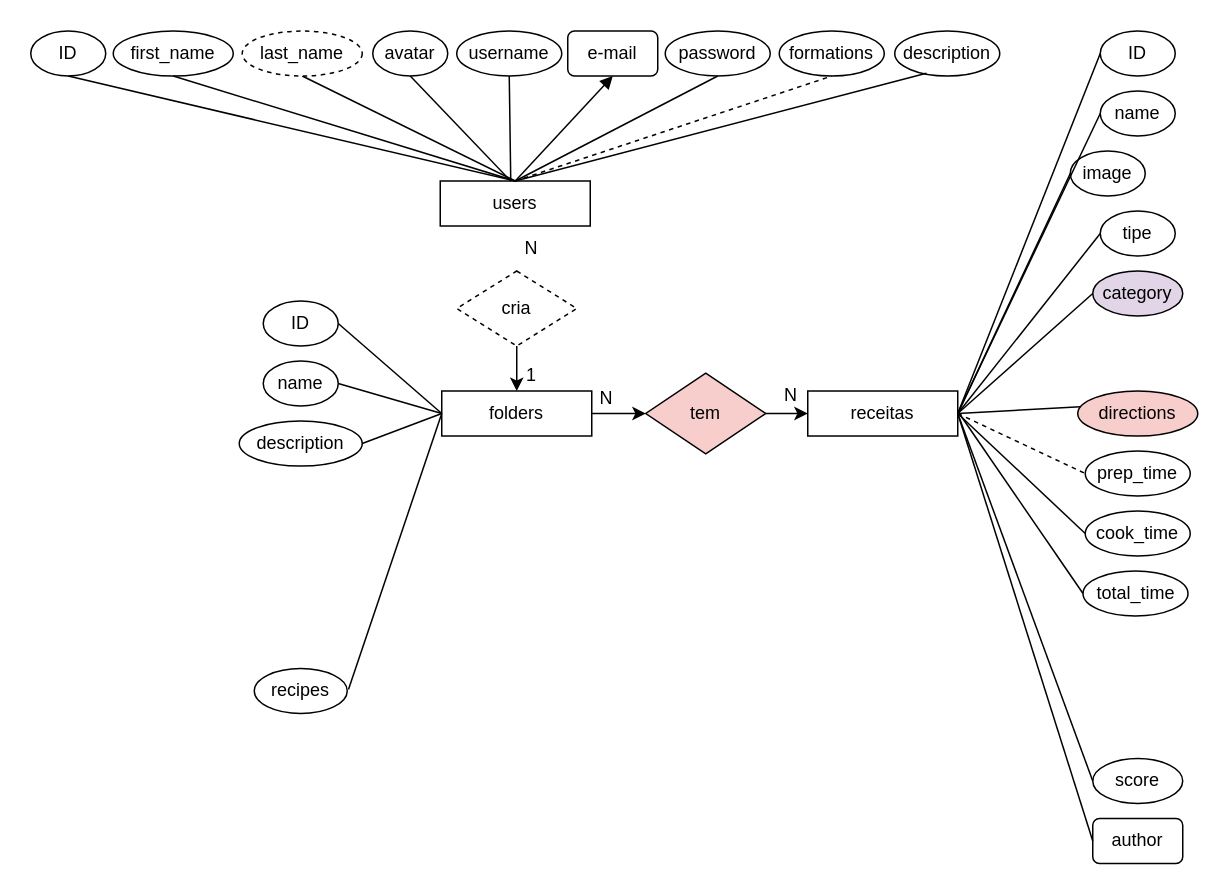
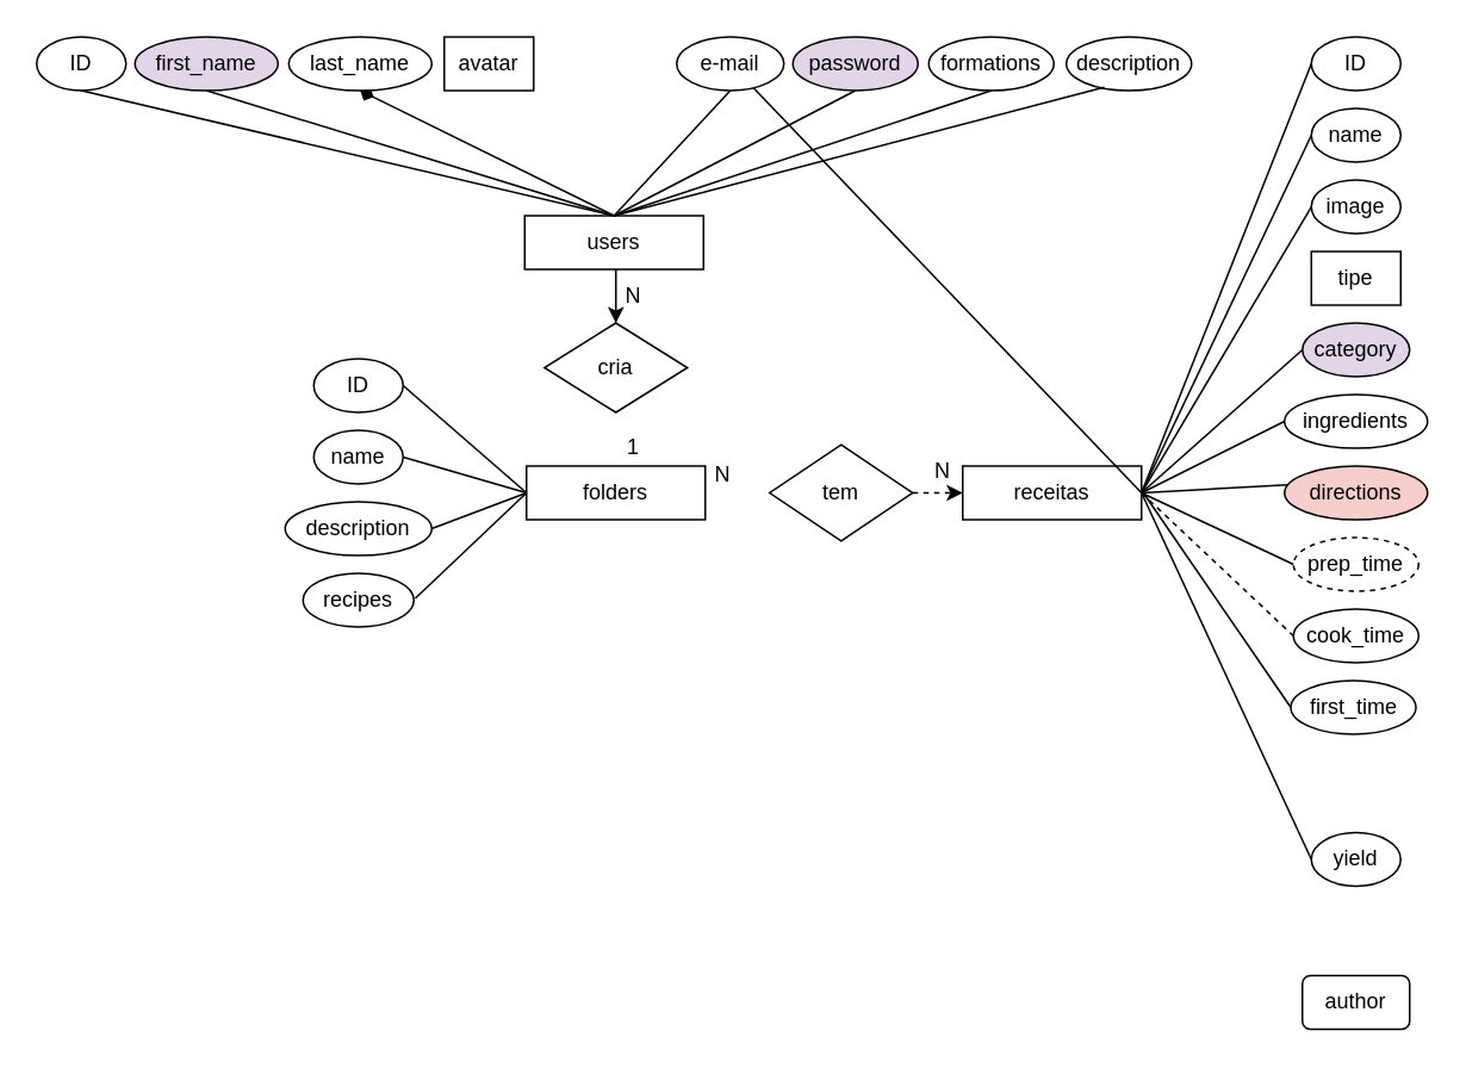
  <mxCell id="0" />
  <mxCell id="1" parent="0" />
+ <mxCell id="2" style="edgeStyle=orthogonalEdgeStyle;rounded=0;orthogonalLoop=1;jettySize=auto;html=1;exitX=0.5;exitY=1;exitDx=0;exitDy=0;entryX=0.5;entryY=0;entryDx=0;entryDy=0;" edge="1" parent="1" source="3" target="27"><mxGeometry relative="1" as="geometry" /></mxCell>
  <mxCell id="3" value="users" style="rounded=0;whiteSpace=wrap;html=1;" vertex="1" parent="1"><mxGeometry x="293" y="120" width="100" height="30" as="geometry" /></mxCell>
  <mxCell id="4" value="receitas" style="rounded=0;whiteSpace=wrap;html=1;" vertex="1" parent="1"><mxGeometry x="538" y="260.01" width="100" height="30" as="geometry" /></mxCell>
  <mxCell id="5" style="edgeStyle=orthogonalEdgeStyle;rounded=0;orthogonalLoop=1;jettySize=auto;html=1;exitX=0.75;exitY=0;exitDx=0;exitDy=0;" edge="1" parent="1" source="7"><mxGeometry relative="1" as="geometry"><mxPoint x="369.095" y="269.81" as="targetPoint" /></mxGeometry></mxCell>
- <mxCell id="6" value="" style="edgeStyle=orthogonalEdgeStyle;rounded=0;orthogonalLoop=1;jettySize=auto;html=1;" edge="1" parent="1" source="7" target="33"><mxGeometry relative="1" as="geometry" /></mxCell>
  <mxCell id="7" value="folders" style="rounded=0;whiteSpace=wrap;html=1;" vertex="1" parent="1"><mxGeometry x="294" y="260" width="100" height="30" as="geometry" /></mxCell>
  <mxCell id="8" value="ID" style="ellipse;whiteSpace=wrap;html=1;" vertex="1" parent="1"><mxGeometry x="20" y="20.02" width="50" height="30" as="geometry" /></mxCell>
- <mxCell id="9" value="first_name" style="ellipse;whiteSpace=wrap;html=1;" vertex="1" parent="1"><mxGeometry x="75" y="20.02" width="80" height="30" as="geometry" /></mxCell>
- <mxCell id="10" value="avatar" style="ellipse;whiteSpace=wrap;html=1;" vertex="1" parent="1"><mxGeometry x="248" y="20.02" width="50" height="30" as="geometry" /></mxCell>
+ <mxCell id="9" value="first_name" style="ellipse;whiteSpace=wrap;html=1;fillColor=#e1d5e7;" vertex="1" parent="1"><mxGeometry x="75" y="20.02" width="80" height="30" as="geometry" /></mxCell>
+ <mxCell id="10" value="avatar" style="whiteSpace=wrap;html=1;rounded=0;" vertex="1" parent="1"><mxGeometry x="248" y="20.02" width="50" height="30" as="geometry" /></mxCell>
+ <mxCell id="11" value="ingredients" style="ellipse;whiteSpace=wrap;html=1;" vertex="1" parent="1"><mxGeometry x="718" y="220.01" width="80" height="30" as="geometry" /></mxCell>
  <mxCell id="12" value="directions" style="ellipse;whiteSpace=wrap;html=1;fillColor=#f8cecc;" vertex="1" parent="1"><mxGeometry x="718" y="260.01" width="80" height="30" as="geometry" /></mxCell>
- <mxCell id="13" value="username" style="ellipse;whiteSpace=wrap;html=1;" vertex="1" parent="1"><mxGeometry x="304" y="20.01" width="70" height="30" as="geometry" /></mxCell>
- <mxCell id="14" value="e-mail" style="whiteSpace=wrap;html=1;rounded=1;" vertex="1" parent="1"><mxGeometry x="378" y="20.01" width="60" height="30" as="geometry" /></mxCell>
- <mxCell id="15" value="password" style="ellipse;whiteSpace=wrap;html=1;" vertex="1" parent="1"><mxGeometry x="443" y="20.01" width="70" height="30" as="geometry" /></mxCell>
+ <mxCell id="14" value="e-mail" style="ellipse;whiteSpace=wrap;html=1;" vertex="1" parent="1"><mxGeometry x="378" y="20.01" width="60" height="30" as="geometry" /></mxCell>
+ <mxCell id="15" value="password" style="ellipse;whiteSpace=wrap;html=1;fillColor=#e1d5e7;" vertex="1" parent="1"><mxGeometry x="443" y="20.01" width="70" height="30" as="geometry" /></mxCell>
  <mxCell id="16" value="formations" style="ellipse;whiteSpace=wrap;html=1;" vertex="1" parent="1"><mxGeometry x="519" y="20.02" width="70" height="30" as="geometry" /></mxCell>
  <mxCell id="17" value="description" style="ellipse;whiteSpace=wrap;html=1;" vertex="1" parent="1"><mxGeometry x="596" y="20.02" width="70" height="30" as="geometry" /></mxCell>
  <mxCell id="18" value="" style="endArrow=none;html=1;rounded=0;exitX=0.5;exitY=0;exitDx=0;exitDy=0;entryX=0.5;entryY=1;entryDx=0;entryDy=0;" edge="1" parent="1" source="3" target="8"><mxGeometry width="50" height="50" relative="1" as="geometry"><mxPoint x="40" y="140" as="sourcePoint" /><mxPoint x="90" y="90" as="targetPoint" /></mxGeometry></mxCell>
- <mxCell id="19" value="" style="endArrow=none;html=1;rounded=0;exitX=0.5;exitY=0;exitDx=0;exitDy=0;entryX=0.5;entryY=1;entryDx=0;entryDy=0;" edge="1" parent="1" source="3" target="64"><mxGeometry width="50" height="50" relative="1" as="geometry"><mxPoint x="378" y="120" as="sourcePoint" /><mxPoint x="153" y="50" as="targetPoint" /></mxGeometry></mxCell>
- <mxCell id="20" value="" style="endArrow=none;html=1;rounded=0;exitX=0.47;exitY=0;exitDx=0;exitDy=0;entryX=0.5;entryY=1;entryDx=0;entryDy=0;exitPerimeter=0;" edge="1" parent="1" source="3" target="10"><mxGeometry width="50" height="50" relative="1" as="geometry"><mxPoint x="378" y="120" as="sourcePoint" /><mxPoint x="213" y="50" as="targetPoint" /></mxGeometry></mxCell>
- <mxCell id="21" value="" style="endArrow=none;html=1;rounded=0;exitX=0.47;exitY=0;exitDx=0;exitDy=0;entryX=0.5;entryY=1;entryDx=0;entryDy=0;exitPerimeter=0;" edge="1" parent="1" source="3" target="13"><mxGeometry width="50" height="50" relative="1" as="geometry"><mxPoint x="388" y="120" as="sourcePoint" /><mxPoint x="283" y="50" as="targetPoint" /></mxGeometry></mxCell>
- <mxCell id="22" value="" style="endArrow=block;html=1;rounded=0;exitX=0.5;exitY=0;exitDx=0;exitDy=0;entryX=0.5;entryY=1;entryDx=0;entryDy=0;" edge="1" parent="1" source="3" target="14"><mxGeometry width="50" height="50" relative="1" as="geometry"><mxPoint x="401" y="120" as="sourcePoint" /><mxPoint x="344" y="50" as="targetPoint" /></mxGeometry></mxCell>
+ <mxCell id="19" value="" style="endArrow=diamond;html=1;rounded=0;exitX=0.5;exitY=0;exitDx=0;exitDy=0;entryX=0.5;entryY=1;entryDx=0;entryDy=0;" edge="1" parent="1" source="3" target="64"><mxGeometry width="50" height="50" relative="1" as="geometry"><mxPoint x="378" y="120" as="sourcePoint" /><mxPoint x="153" y="50" as="targetPoint" /></mxGeometry></mxCell>
+ <mxCell id="22" value="" style="endArrow=none;html=1;rounded=0;exitX=0.5;exitY=0;exitDx=0;exitDy=0;entryX=0.5;entryY=1;entryDx=0;entryDy=0;" edge="1" parent="1" source="3" target="14"><mxGeometry width="50" height="50" relative="1" as="geometry"><mxPoint x="401" y="120" as="sourcePoint" /><mxPoint x="344" y="50" as="targetPoint" /></mxGeometry></mxCell>
  <mxCell id="23" value="" style="endArrow=none;html=1;rounded=0;exitX=0.5;exitY=0;exitDx=0;exitDy=0;entryX=0.5;entryY=1;entryDx=0;entryDy=0;" edge="1" parent="1" source="3" target="15"><mxGeometry width="50" height="50" relative="1" as="geometry"><mxPoint x="422.5" y="120" as="sourcePoint" /><mxPoint x="423.5" y="50" as="targetPoint" /></mxGeometry></mxCell>
- <mxCell id="24" value="" style="endArrow=none;html=1;rounded=0;exitX=0.5;exitY=0;exitDx=0;exitDy=0;entryX=0.5;entryY=1;entryDx=0;entryDy=0;dashed=1;" edge="1" parent="1" source="3" target="16"><mxGeometry width="50" height="50" relative="1" as="geometry"><mxPoint x="410" y="120" as="sourcePoint" /><mxPoint x="490.5" y="50" as="targetPoint" /></mxGeometry></mxCell>
+ <mxCell id="24" value="" style="endArrow=none;html=1;rounded=0;exitX=0.5;exitY=0;exitDx=0;exitDy=0;entryX=0.5;entryY=1;entryDx=0;entryDy=0;" edge="1" parent="1" source="3" target="16"><mxGeometry width="50" height="50" relative="1" as="geometry"><mxPoint x="410" y="120" as="sourcePoint" /><mxPoint x="490.5" y="50" as="targetPoint" /></mxGeometry></mxCell>
  <mxCell id="25" value="" style="endArrow=none;html=1;rounded=0;exitX=0.5;exitY=0;exitDx=0;exitDy=0;entryX=0.301;entryY=0.938;entryDx=0;entryDy=0;entryPerimeter=0;" edge="1" parent="1" source="3" target="17"><mxGeometry width="50" height="50" relative="1" as="geometry"><mxPoint x="441.75" y="120" as="sourcePoint" /><mxPoint x="564.25" y="50" as="targetPoint" /></mxGeometry></mxCell>
- <mxCell id="26" style="edgeStyle=orthogonalEdgeStyle;rounded=0;orthogonalLoop=1;jettySize=auto;html=1;exitX=0.5;exitY=1;exitDx=0;exitDy=0;" edge="1" parent="1" source="27" target="7"><mxGeometry relative="1" as="geometry" /></mxCell>
- <mxCell id="27" value="cria" style="rhombus;whiteSpace=wrap;html=1;dashed=1;" vertex="1" parent="1"><mxGeometry x="304" y="180" width="80" height="50" as="geometry" /></mxCell>
+ <mxCell id="27" value="cria" style="rhombus;whiteSpace=wrap;html=1;" vertex="1" parent="1"><mxGeometry x="304" y="180" width="80" height="50" as="geometry" /></mxCell>
  <mxCell id="28" value="ID" style="ellipse;whiteSpace=wrap;html=1;" vertex="1" parent="1"><mxGeometry x="175" y="200.01" width="50" height="30" as="geometry" /></mxCell>
  <mxCell id="29" value="name" style="ellipse;whiteSpace=wrap;html=1;" vertex="1" parent="1"><mxGeometry x="175" y="240.01" width="50" height="30" as="geometry" /></mxCell>
- <mxCell id="30" value="recipes" style="ellipse;whiteSpace=wrap;html=1;" vertex="1" parent="1"><mxGeometry x="169" y="445.01" width="62" height="30" as="geometry" /></mxCell>
+ <mxCell id="30" value="recipes" style="ellipse;whiteSpace=wrap;html=1;" vertex="1" parent="1"><mxGeometry x="169" y="320.01" width="62" height="30" as="geometry" /></mxCell>
  <mxCell id="31" value="description" style="ellipse;whiteSpace=wrap;html=1;" vertex="1" parent="1"><mxGeometry x="159" y="280.01" width="82" height="30" as="geometry" /></mxCell>
- <mxCell id="32" style="edgeStyle=orthogonalEdgeStyle;rounded=0;orthogonalLoop=1;jettySize=auto;html=1;exitX=1;exitY=0.5;exitDx=0;exitDy=0;entryX=0;entryY=0.5;entryDx=0;entryDy=0;" edge="1" parent="1" source="33" target="4"><mxGeometry relative="1" as="geometry"><mxPoint x="548" y="274.931" as="targetPoint" /></mxGeometry></mxCell>
- <mxCell id="33" value="tem" style="rhombus;whiteSpace=wrap;html=1;rounded=0;fillColor=#f8cecc;" vertex="1" parent="1"><mxGeometry x="430" y="248.13" width="80" height="53.75" as="geometry" /></mxCell>
+ <mxCell id="32" style="edgeStyle=orthogonalEdgeStyle;rounded=0;orthogonalLoop=1;jettySize=auto;html=1;exitX=1;exitY=0.5;exitDx=0;exitDy=0;entryX=0;entryY=0.5;entryDx=0;entryDy=0;dashed=1;" edge="1" parent="1" source="33" target="4"><mxGeometry relative="1" as="geometry"><mxPoint x="548" y="274.931" as="targetPoint" /></mxGeometry></mxCell>
+ <mxCell id="33" value="tem" style="rhombus;whiteSpace=wrap;html=1;rounded=0;" vertex="1" parent="1"><mxGeometry x="430" y="248.13" width="80" height="53.75" as="geometry" /></mxCell>
  <mxCell id="34" value="" style="endArrow=none;html=1;rounded=0;exitX=1;exitY=0.5;exitDx=0;exitDy=0;entryX=0;entryY=0.5;entryDx=0;entryDy=0;" edge="1" parent="1" source="31" target="7"><mxGeometry width="50" height="50" relative="1" as="geometry"><mxPoint x="268" y="275" as="sourcePoint" /><mxPoint x="294" y="274.72" as="targetPoint" /></mxGeometry></mxCell>
  <mxCell id="35" value="" style="endArrow=none;html=1;rounded=0;exitX=1;exitY=0.5;exitDx=0;exitDy=0;entryX=0;entryY=0.5;entryDx=0;entryDy=0;" edge="1" parent="1" source="29" target="7"><mxGeometry width="50" height="50" relative="1" as="geometry"><mxPoint x="270" y="259.85" as="sourcePoint" /><mxPoint x="294" y="259.85" as="targetPoint" /></mxGeometry></mxCell>
  <mxCell id="36" value="" style="endArrow=none;html=1;rounded=0;exitX=1.013;exitY=0.465;exitDx=0;exitDy=0;entryX=0;entryY=0.5;entryDx=0;entryDy=0;exitPerimeter=0;" edge="1" parent="1" source="30" target="7"><mxGeometry width="50" height="50" relative="1" as="geometry"><mxPoint x="260" y="290" as="sourcePoint" /><mxPoint x="300" y="330" as="targetPoint" /></mxGeometry></mxCell>
  <mxCell id="37" value="" style="endArrow=none;html=1;rounded=0;exitX=1;exitY=0.5;exitDx=0;exitDy=0;entryX=0;entryY=0.5;entryDx=0;entryDy=0;" edge="1" parent="1" source="28" target="7"><mxGeometry width="50" height="50" relative="1" as="geometry"><mxPoint x="260" y="220" as="sourcePoint" /><mxPoint x="300" y="260" as="targetPoint" /></mxGeometry></mxCell>
  <mxCell id="38" value="ID" style="ellipse;whiteSpace=wrap;html=1;" vertex="1" parent="1"><mxGeometry x="733" y="20.01" width="50" height="30" as="geometry" /></mxCell>
  <mxCell id="39" value="name" style="ellipse;whiteSpace=wrap;html=1;" vertex="1" parent="1"><mxGeometry x="733" y="60.01" width="50" height="30" as="geometry" /></mxCell>
- <mxCell id="40" value="image" style="ellipse;whiteSpace=wrap;html=1;" vertex="1" parent="1"><mxGeometry x="713" y="100.01" width="50" height="30" as="geometry" /></mxCell>
+ <mxCell id="40" value="image" style="ellipse;whiteSpace=wrap;html=1;" vertex="1" parent="1"><mxGeometry x="733" y="100.01" width="50" height="30" as="geometry" /></mxCell>
  <mxCell id="41" value="category" style="ellipse;whiteSpace=wrap;html=1;fillColor=#e1d5e7;" vertex="1" parent="1"><mxGeometry x="728" y="180.01" width="60" height="30" as="geometry" /></mxCell>
- <mxCell id="42" value="tipe" style="ellipse;whiteSpace=wrap;html=1;" vertex="1" parent="1"><mxGeometry x="733" y="140.01" width="50" height="30" as="geometry" /></mxCell>
- <mxCell id="43" value="prep_time" style="ellipse;whiteSpace=wrap;html=1;" vertex="1" parent="1"><mxGeometry x="723" y="300.01" width="70" height="30" as="geometry" /></mxCell>
+ <mxCell id="42" value="tipe" style="whiteSpace=wrap;html=1;rounded=0;" vertex="1" parent="1"><mxGeometry x="733" y="140.01" width="50" height="30" as="geometry" /></mxCell>
+ <mxCell id="43" value="prep_time" style="ellipse;whiteSpace=wrap;html=1;dashed=1;" vertex="1" parent="1"><mxGeometry x="723" y="300.01" width="70" height="30" as="geometry" /></mxCell>
+ <mxCell id="44" value="yield" style="ellipse;whiteSpace=wrap;html=1;" vertex="1" parent="1"><mxGeometry x="733" y="465" width="50" height="30" as="geometry" /></mxCell>
  <mxCell id="45" value="cook_time" style="ellipse;whiteSpace=wrap;html=1;" vertex="1" parent="1"><mxGeometry x="723" y="340.01" width="70" height="30" as="geometry" /></mxCell>
- <mxCell id="46" value="score" style="ellipse;whiteSpace=wrap;html=1;" vertex="1" parent="1"><mxGeometry x="728" y="505" width="59.98" height="29.99" as="geometry" /></mxCell>
  <mxCell id="47" value="author" style="whiteSpace=wrap;html=1;rounded=1;" vertex="1" parent="1"><mxGeometry x="728" y="544.99" width="60" height="30" as="geometry" /></mxCell>
  <mxCell id="48" value="" style="endArrow=none;html=1;rounded=0;exitX=1;exitY=0.5;exitDx=0;exitDy=0;entryX=0;entryY=0.5;entryDx=0;entryDy=0;" edge="1" parent="1" source="4" target="38"><mxGeometry width="50" height="50" relative="1" as="geometry"><mxPoint x="642" y="255.01" as="sourcePoint" /><mxPoint x="688" y="175" as="targetPoint" /></mxGeometry></mxCell>
  <mxCell id="49" value="" style="endArrow=none;html=1;rounded=0;exitX=1;exitY=0.5;exitDx=0;exitDy=0;entryX=0;entryY=0.5;entryDx=0;entryDy=0;" edge="1" parent="1" source="4" target="39"><mxGeometry width="50" height="50" relative="1" as="geometry"><mxPoint x="648" y="285" as="sourcePoint" /><mxPoint x="713" y="65" as="targetPoint" /></mxGeometry></mxCell>
  <mxCell id="50" value="" style="endArrow=none;html=1;rounded=0;exitX=1;exitY=0.5;exitDx=0;exitDy=0;entryX=0;entryY=0.5;entryDx=0;entryDy=0;" edge="1" parent="1" source="4" target="40"><mxGeometry width="50" height="50" relative="1" as="geometry"><mxPoint x="648" y="285" as="sourcePoint" /><mxPoint x="713" y="105" as="targetPoint" /></mxGeometry></mxCell>
- <mxCell id="51" value="" style="endArrow=none;html=1;rounded=0;exitX=1;exitY=0.5;exitDx=0;exitDy=0;entryX=0;entryY=0.5;entryDx=0;entryDy=0;" edge="1" parent="1" source="4" target="42"><mxGeometry width="50" height="50" relative="1" as="geometry"><mxPoint x="648" y="285" as="sourcePoint" /><mxPoint x="713" y="145" as="targetPoint" /></mxGeometry></mxCell>
+ <mxCell id="51" value="" style="endArrow=none;html=1;rounded=0;exitX=1;exitY=0.5;exitDx=0;exitDy=0;" edge="1" parent="1" source="4" target="14"><mxGeometry width="50" height="50" relative="1" as="geometry"><mxPoint x="648" y="285" as="sourcePoint" /><mxPoint x="713" y="145" as="targetPoint" /></mxGeometry></mxCell>
  <mxCell id="52" value="" style="endArrow=none;html=1;rounded=0;exitX=1;exitY=0.5;exitDx=0;exitDy=0;entryX=0;entryY=0.5;entryDx=0;entryDy=0;" edge="1" parent="1" source="4" target="41"><mxGeometry width="50" height="50" relative="1" as="geometry"><mxPoint x="608" y="390" as="sourcePoint" /><mxPoint x="673" y="290" as="targetPoint" /></mxGeometry></mxCell>
+ <mxCell id="53" value="" style="endArrow=none;html=1;rounded=0;exitX=1;exitY=0.5;exitDx=0;exitDy=0;entryX=0;entryY=0.5;entryDx=0;entryDy=0;" edge="1" parent="1" source="4" target="11"><mxGeometry width="50" height="50" relative="1" as="geometry"><mxPoint x="648" y="285" as="sourcePoint" /><mxPoint x="708" y="225" as="targetPoint" /></mxGeometry></mxCell>
  <mxCell id="54" value="" style="endArrow=none;html=1;rounded=0;exitX=1;exitY=0.5;exitDx=0;exitDy=0;entryX=0.023;entryY=0.348;entryDx=0;entryDy=0;entryPerimeter=0;" edge="1" parent="1" source="4" target="12"><mxGeometry width="50" height="50" relative="1" as="geometry"><mxPoint x="648" y="285" as="sourcePoint" /><mxPoint x="698" y="265" as="targetPoint" /></mxGeometry></mxCell>
- <mxCell id="55" value="" style="endArrow=none;html=1;rounded=0;exitX=1;exitY=0.5;exitDx=0;exitDy=0;entryX=0;entryY=0.5;entryDx=0;entryDy=0;dashed=1;" edge="1" parent="1" source="4" target="43"><mxGeometry width="50" height="50" relative="1" as="geometry"><mxPoint x="648" y="285" as="sourcePoint" /><mxPoint x="700" y="300" as="targetPoint" /></mxGeometry></mxCell>
- <mxCell id="56" value="" style="endArrow=none;html=1;rounded=0;exitX=1;exitY=0.5;exitDx=0;exitDy=0;entryX=0;entryY=0.5;entryDx=0;entryDy=0;" edge="1" parent="1" source="4" target="45"><mxGeometry width="50" height="50" relative="1" as="geometry"><mxPoint x="638" y="310.01" as="sourcePoint" /><mxPoint x="693" y="370.01" as="targetPoint" /></mxGeometry></mxCell>
- <mxCell id="58" value="" style="endArrow=none;html=1;rounded=0;exitX=1;exitY=0.5;exitDx=0;exitDy=0;entryX=0;entryY=0.5;entryDx=0;entryDy=0;" edge="1" parent="1" source="4" target="46"><mxGeometry width="50" height="50" relative="1" as="geometry"><mxPoint x="608" y="290.01" as="sourcePoint" /><mxPoint x="673" y="470.01" as="targetPoint" /></mxGeometry></mxCell>
- <mxCell id="59" value="" style="endArrow=none;html=1;rounded=0;exitX=1;exitY=0.5;exitDx=0;exitDy=0;entryX=0;entryY=0.5;entryDx=0;entryDy=0;" edge="1" parent="1" source="4" target="47"><mxGeometry width="50" height="50" relative="1" as="geometry"><mxPoint x="598" y="290.01" as="sourcePoint" /><mxPoint x="658" y="510.01" as="targetPoint" /></mxGeometry></mxCell>
+ <mxCell id="55" value="" style="endArrow=none;html=1;rounded=0;exitX=1;exitY=0.5;exitDx=0;exitDy=0;entryX=0;entryY=0.5;entryDx=0;entryDy=0;" edge="1" parent="1" source="4" target="43"><mxGeometry width="50" height="50" relative="1" as="geometry"><mxPoint x="648" y="285" as="sourcePoint" /><mxPoint x="700" y="300" as="targetPoint" /></mxGeometry></mxCell>
+ <mxCell id="56" value="" style="endArrow=none;html=1;rounded=0;exitX=1;exitY=0.5;exitDx=0;exitDy=0;entryX=0;entryY=0.5;entryDx=0;entryDy=0;dashed=1;" edge="1" parent="1" source="4" target="45"><mxGeometry width="50" height="50" relative="1" as="geometry"><mxPoint x="638" y="310.01" as="sourcePoint" /><mxPoint x="693" y="370.01" as="targetPoint" /></mxGeometry></mxCell>
+ <mxCell id="57" value="" style="endArrow=none;html=1;rounded=0;exitX=1;exitY=0.5;exitDx=0;exitDy=0;entryX=0;entryY=0.5;entryDx=0;entryDy=0;" edge="1" parent="1" source="4" target="44"><mxGeometry width="50" height="50" relative="1" as="geometry"><mxPoint x="618" y="285.01" as="sourcePoint" /><mxPoint x="673" y="425.01" as="targetPoint" /></mxGeometry></mxCell>
  <mxCell id="60" value="N" style="text;html=1;align=center;verticalAlign=middle;whiteSpace=wrap;rounded=0;" vertex="1" parent="1"><mxGeometry x="324" y="150" width="60" height="30" as="geometry" /></mxCell>
  <mxCell id="61" value="1" style="text;html=1;align=center;verticalAlign=middle;whiteSpace=wrap;rounded=0;" vertex="1" parent="1"><mxGeometry x="342" y="240.01" width="24" height="19.99" as="geometry" /></mxCell>
  <mxCell id="62" value="N" style="text;html=1;align=center;verticalAlign=middle;whiteSpace=wrap;rounded=0;" vertex="1" parent="1"><mxGeometry x="374" y="250.01" width="60" height="30" as="geometry" /></mxCell>
  <mxCell id="63" value="N" style="text;html=1;align=center;verticalAlign=middle;whiteSpace=wrap;rounded=0;" vertex="1" parent="1"><mxGeometry x="497" y="248.13" width="60" height="30" as="geometry" /></mxCell>
- <mxCell id="64" value="last_name" style="ellipse;whiteSpace=wrap;html=1;dashed=1;" vertex="1" parent="1"><mxGeometry x="161" y="20.02" width="80" height="30" as="geometry" /></mxCell>
+ <mxCell id="64" value="last_name" style="ellipse;whiteSpace=wrap;html=1;" vertex="1" parent="1"><mxGeometry x="161" y="20.02" width="80" height="30" as="geometry" /></mxCell>
  <mxCell id="65" value="" style="endArrow=none;html=1;rounded=0;exitX=0.5;exitY=0;exitDx=0;exitDy=0;entryX=0.5;entryY=1;entryDx=0;entryDy=0;" edge="1" parent="1" source="3" target="9"><mxGeometry width="50" height="50" relative="1" as="geometry"><mxPoint x="353" y="130" as="sourcePoint" /><mxPoint x="73" y="60" as="targetPoint" /></mxGeometry></mxCell>
- <mxCell id="66" value="total_time" style="ellipse;whiteSpace=wrap;html=1;" vertex="1" parent="1"><mxGeometry x="721.5" y="380" width="70" height="30" as="geometry" /></mxCell>
+ <mxCell id="66" value="first_time" style="ellipse;whiteSpace=wrap;html=1;" vertex="1" parent="1"><mxGeometry x="721.5" y="380" width="70" height="30" as="geometry" /></mxCell>
  <mxCell id="67" value="" style="endArrow=none;html=1;rounded=0;exitX=1;exitY=0.5;exitDx=0;exitDy=0;entryX=0;entryY=0.5;entryDx=0;entryDy=0;" edge="1" parent="1" target="66"><mxGeometry width="50" height="50" relative="1" as="geometry"><mxPoint x="638" y="273.51" as="sourcePoint" /><mxPoint x="723" y="436.51" as="targetPoint" /></mxGeometry></mxCell>
